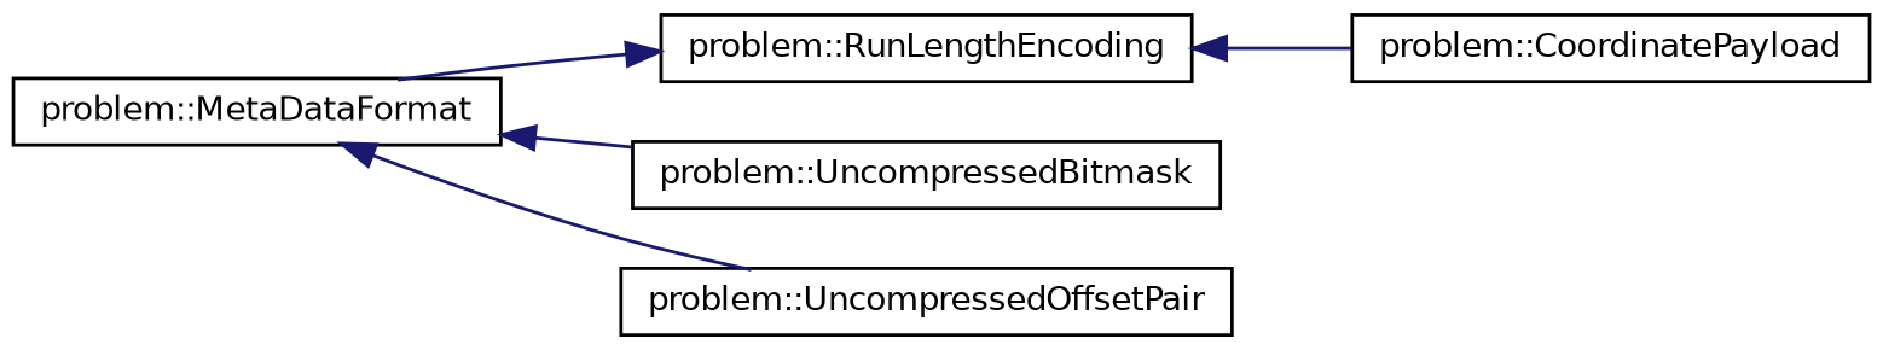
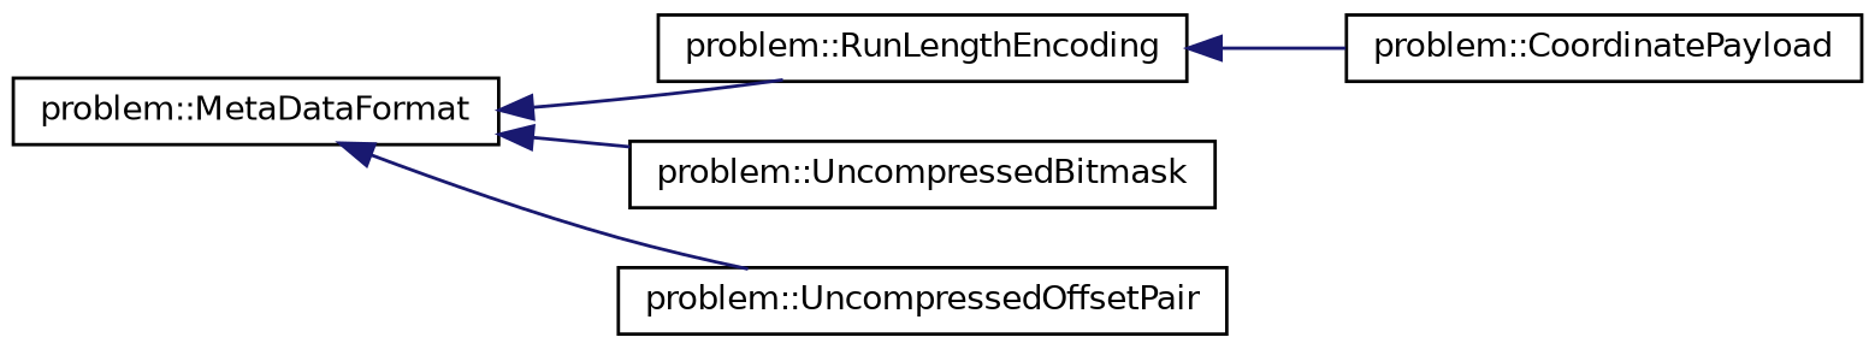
  digraph {
    rankdir=LR
    node [color=black fillcolor=white fontname=Helvetica fontsize=10 shape=record style=filled]
    edge [color=midnightblue dir=back fontname=Helvetica fontsize=10 labelfontname=Helvetica labelfontsize=10 style=solid]
    n1 [height=0.2 label="problem::MetaDataFormat" width=0.4]
    n2 [height=0.2 label="problem::RunLengthEncoding" width=0.4]
    n3 [height=0.2 label="problem::UncompressedBitmask" width=0.4]
    n4 [height=0.2 label="problem::UncompressedOffsetPair" width=0.4]
    n5 [height=0.2 label="problem::CoordinatePayload" width=0.4]
-   n2 -> n1
+   n1 -> n2
    n1 -> n3
    n1 -> n4
    n2 -> n5
  }
